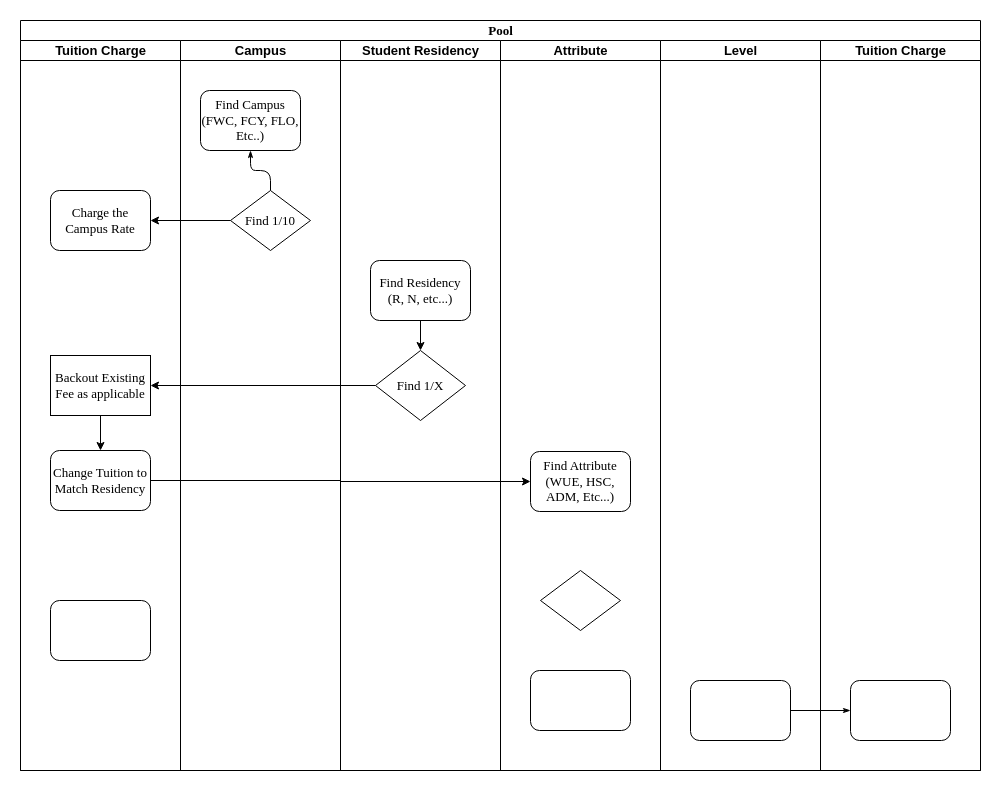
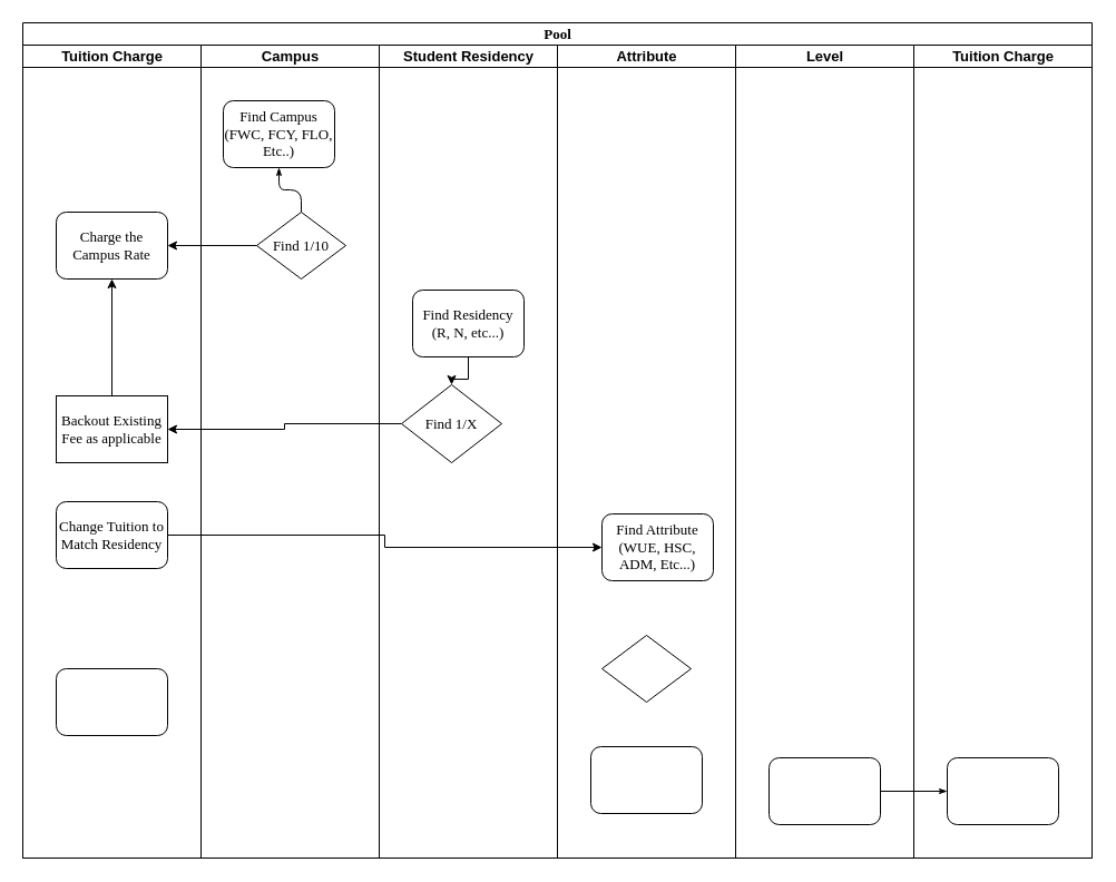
  <mxCell id="0" />
  <mxCell id="1" parent="0" />
  <mxCell id="2" value="Pool" style="swimlane;html=1;childLayout=stackLayout;startSize=20;rounded=0;shadow=0;labelBackgroundColor=none;strokeWidth=1;fontFamily=Verdana;fontSize=13;align=center;" parent="1" vertex="1"><mxGeometry x="20" y="20" width="960" height="750" as="geometry" /></mxCell>
  <mxCell id="3" value="Tuition Charge" style="swimlane;html=1;startSize=20;fontSize=13;" parent="2" vertex="1"><mxGeometry y="20" width="160" height="730" as="geometry" /></mxCell>
  <mxCell id="4" value="" style="rounded=1;whiteSpace=wrap;html=1;shadow=0;labelBackgroundColor=none;strokeWidth=1;fontFamily=Verdana;fontSize=13;align=center;" parent="3" vertex="1"><mxGeometry x="30" y="560" width="100" height="60" as="geometry" /></mxCell>
  <mxCell id="5" value="Charge the Campus Rate" style="rounded=1;whiteSpace=wrap;html=1;shadow=0;labelBackgroundColor=none;strokeWidth=1;fontFamily=Verdana;fontSize=13;align=center;" vertex="1" parent="3"><mxGeometry x="30" y="150" width="100" height="60" as="geometry" /></mxCell>
- <mxCell id="6" style="edgeStyle=orthogonalEdgeStyle;rounded=0;orthogonalLoop=1;jettySize=auto;html=1;entryX=0.5;entryY=0;entryDx=0;entryDy=0;" edge="1" parent="3" source="7" target="8"><mxGeometry relative="1" as="geometry" /></mxCell>
+ <mxCell id="6" style="edgeStyle=orthogonalEdgeStyle;rounded=0;orthogonalLoop=1;jettySize=auto;html=1;" edge="1" parent="3" source="7" target="5"><mxGeometry relative="1" as="geometry" /></mxCell>
  <mxCell id="7" value="Backout Existing Fee as applicable" style="whiteSpace=wrap;html=1;shadow=0;labelBackgroundColor=none;strokeWidth=1;fontFamily=Verdana;fontSize=13;align=center;rounded=0;" parent="3" vertex="1"><mxGeometry x="30" y="315" width="100" height="60" as="geometry" /></mxCell>
  <mxCell id="8" value="Change Tuition to Match Residency" style="rounded=1;whiteSpace=wrap;html=1;shadow=0;labelBackgroundColor=none;strokeWidth=1;fontFamily=Verdana;fontSize=13;align=center;" vertex="1" parent="3"><mxGeometry x="30" y="410" width="100" height="60" as="geometry" /></mxCell>
  <mxCell id="9" style="edgeStyle=orthogonalEdgeStyle;rounded=1;html=1;labelBackgroundColor=none;startArrow=none;startFill=0;startSize=5;endArrow=classicThin;endFill=1;endSize=5;jettySize=auto;orthogonalLoop=1;strokeWidth=1;fontFamily=Verdana;fontSize=13;" parent="2" source="23" target="25" edge="1"><mxGeometry relative="1" as="geometry" /></mxCell>
  <mxCell id="10" value="Campus" style="swimlane;html=1;startSize=20;fontSize=13;" parent="2" vertex="1"><mxGeometry x="160" y="20" width="160" height="730" as="geometry" /></mxCell>
  <mxCell id="11" value="Find Campus&lt;div&gt;(FWC, FCY, FLO, Etc..)&lt;/div&gt;" style="rounded=1;whiteSpace=wrap;html=1;shadow=0;labelBackgroundColor=none;strokeWidth=1;fontFamily=Verdana;fontSize=13;align=center;" parent="10" vertex="1"><mxGeometry x="20" y="50" width="100" height="60" as="geometry" /></mxCell>
  <mxCell id="12" value="&lt;font&gt;Find 1/10&lt;/font&gt;" style="rhombus;whiteSpace=wrap;html=1;rounded=0;shadow=0;labelBackgroundColor=none;strokeWidth=1;fontFamily=Verdana;fontSize=13;align=center;" parent="10" vertex="1"><mxGeometry x="50" y="150" width="80" height="60" as="geometry" /></mxCell>
  <mxCell id="13" style="edgeStyle=orthogonalEdgeStyle;rounded=1;html=1;labelBackgroundColor=none;startArrow=none;startFill=0;startSize=5;endArrow=classicThin;endFill=1;endSize=5;jettySize=auto;orthogonalLoop=1;strokeWidth=1;fontFamily=Verdana;fontSize=13;" parent="10" source="12" target="11" edge="1"><mxGeometry relative="1" as="geometry" /></mxCell>
  <mxCell id="14" value="Student Residency" style="swimlane;html=1;startSize=20;fontSize=13;" parent="2" vertex="1"><mxGeometry x="320" y="20" width="160" height="730" as="geometry" /></mxCell>
  <mxCell id="15" style="edgeStyle=orthogonalEdgeStyle;rounded=0;orthogonalLoop=1;jettySize=auto;html=1;entryX=0.5;entryY=0;entryDx=0;entryDy=0;fontSize=13;" parent="14" source="16" target="17" edge="1"><mxGeometry relative="1" as="geometry" /></mxCell>
  <mxCell id="16" value="Find Residency&lt;br&gt;(R, N, etc...)" style="rounded=1;whiteSpace=wrap;html=1;shadow=0;labelBackgroundColor=none;strokeWidth=1;fontFamily=Verdana;fontSize=13;align=center;" parent="14" vertex="1"><mxGeometry x="30" y="220" width="100" height="60" as="geometry" /></mxCell>
- <mxCell id="17" value="Find 1/X" style="rhombus;whiteSpace=wrap;html=1;rounded=0;shadow=0;labelBackgroundColor=none;strokeWidth=1;fontFamily=Verdana;fontSize=13;align=center;" parent="14" vertex="1"><mxGeometry x="35" y="310" width="90" height="70" as="geometry" /></mxCell>
+ <mxCell id="17" value="Find 1/X" style="rhombus;whiteSpace=wrap;html=1;rounded=0;shadow=0;labelBackgroundColor=none;strokeWidth=1;fontFamily=Verdana;fontSize=13;align=center;" parent="14" vertex="1"><mxGeometry x="20" y="305" width="90" height="70" as="geometry" /></mxCell>
  <mxCell id="18" value="Attribute" style="swimlane;html=1;startSize=20;fontSize=13;" parent="2" vertex="1"><mxGeometry x="480" y="20" width="160" height="730" as="geometry" /></mxCell>
  <mxCell id="19" value="" style="rounded=1;whiteSpace=wrap;html=1;shadow=0;labelBackgroundColor=none;strokeWidth=1;fontFamily=Verdana;fontSize=13;align=center;" parent="18" vertex="1"><mxGeometry x="30" y="630" width="100" height="60" as="geometry" /></mxCell>
  <mxCell id="20" value="" style="rhombus;whiteSpace=wrap;html=1;rounded=0;shadow=0;labelBackgroundColor=none;strokeWidth=1;fontFamily=Verdana;fontSize=13;align=center;" parent="18" vertex="1"><mxGeometry x="40" y="530" width="80" height="60" as="geometry" /></mxCell>
- <mxCell id="21" value="Find Attribute&lt;br&gt;(WUE, HSC, ADM, Etc...)" style="rounded=1;whiteSpace=wrap;html=1;shadow=0;labelBackgroundColor=none;strokeWidth=1;fontFamily=Verdana;fontSize=13;align=center;" parent="18" vertex="1"><mxGeometry x="30" y="411" width="100" height="60" as="geometry" /></mxCell>
+ <mxCell id="21" value="Find Attribute&lt;br&gt;(WUE, HSC, ADM, Etc...)" style="rounded=1;whiteSpace=wrap;html=1;shadow=0;labelBackgroundColor=none;strokeWidth=1;fontFamily=Verdana;fontSize=13;align=center;" parent="18" vertex="1"><mxGeometry x="40" y="421" width="100" height="60" as="geometry" /></mxCell>
  <mxCell id="22" value="Level" style="swimlane;html=1;startSize=20;fontSize=13;" parent="2" vertex="1"><mxGeometry x="640" y="20" width="160" height="730" as="geometry" /></mxCell>
  <mxCell id="23" value="" style="rounded=1;whiteSpace=wrap;html=1;shadow=0;labelBackgroundColor=none;strokeWidth=1;fontFamily=Verdana;fontSize=13;align=center;" parent="22" vertex="1"><mxGeometry x="30" y="640" width="100" height="60" as="geometry" /></mxCell>
  <mxCell id="24" value="Tuition Charge" style="swimlane;html=1;startSize=20;fontSize=13;" parent="2" vertex="1"><mxGeometry x="800" y="20" width="160" height="730" as="geometry" /></mxCell>
  <mxCell id="25" value="" style="rounded=1;whiteSpace=wrap;html=1;shadow=0;labelBackgroundColor=none;strokeWidth=1;fontFamily=Verdana;fontSize=13;align=center;" parent="24" vertex="1"><mxGeometry x="30" y="640" width="100" height="60" as="geometry" /></mxCell>
  <mxCell id="26" style="edgeStyle=orthogonalEdgeStyle;rounded=0;orthogonalLoop=1;jettySize=auto;html=1;entryX=1;entryY=0.5;entryDx=0;entryDy=0;" edge="1" parent="2" source="12" target="5"><mxGeometry relative="1" as="geometry" /></mxCell>
  <mxCell id="27" style="edgeStyle=orthogonalEdgeStyle;rounded=0;orthogonalLoop=1;jettySize=auto;html=1;entryX=1;entryY=0.5;entryDx=0;entryDy=0;" edge="1" parent="2" source="17" target="7"><mxGeometry relative="1" as="geometry" /></mxCell>
  <mxCell id="28" style="edgeStyle=orthogonalEdgeStyle;rounded=0;orthogonalLoop=1;jettySize=auto;html=1;entryX=0;entryY=0.5;entryDx=0;entryDy=0;" edge="1" parent="2" source="8" target="21"><mxGeometry relative="1" as="geometry" /></mxCell>
